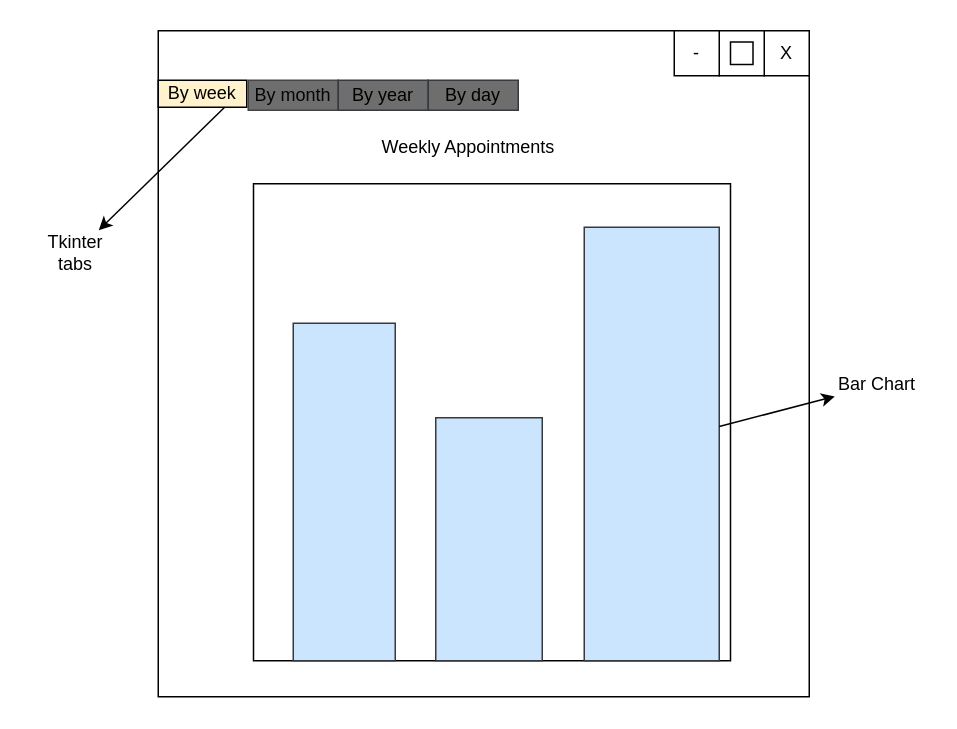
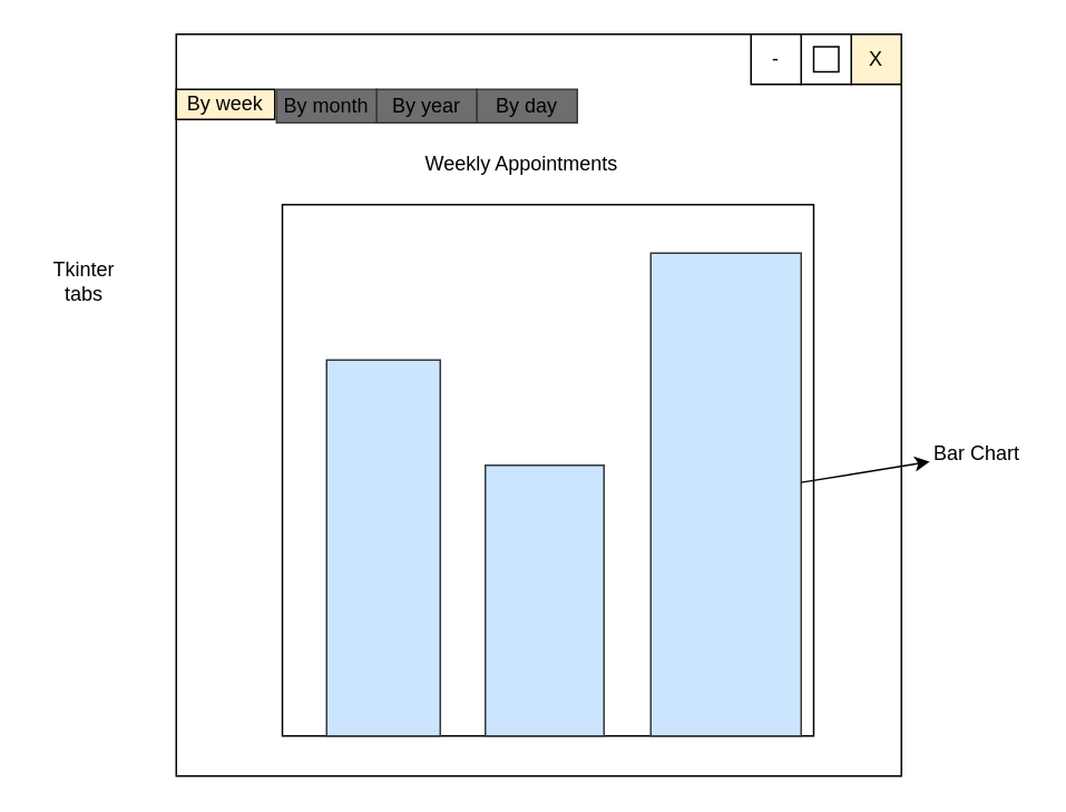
  <mxCell id="0" />
  <mxCell id="1" parent="0" />
  <mxCell id="2" value="" style="whiteSpace=wrap;html=1;" parent="1" vertex="1"><mxGeometry x="105" y="20" width="434" height="444" as="geometry" /></mxCell>
- <mxCell id="3" value="X" style="rounded=0;whiteSpace=wrap;html=1;rotation=0;" parent="1" vertex="1"><mxGeometry x="509" y="20" width="30" height="30" as="geometry" /></mxCell>
+ <mxCell id="3" value="X" style="rounded=0;whiteSpace=wrap;html=1;rotation=0;fillColor=#fff2cc;" parent="1" vertex="1"><mxGeometry x="509" y="20" width="30" height="30" as="geometry" /></mxCell>
  <mxCell id="4" value="" style="rounded=0;whiteSpace=wrap;html=1;" parent="1" vertex="1"><mxGeometry x="479" y="20" width="30" height="30" as="geometry" /></mxCell>
  <mxCell id="5" value="-" style="rounded=0;whiteSpace=wrap;html=1;" parent="1" vertex="1"><mxGeometry x="449" y="20" width="30" height="30" as="geometry" /></mxCell>
  <mxCell id="6" value="By week" style="rounded=0;whiteSpace=wrap;html=1;fillColor=#fff2cc;" parent="1" vertex="1"><mxGeometry x="105" y="53" width="59" height="18" as="geometry" /></mxCell>
  <mxCell id="7" value="By month" style="rounded=0;whiteSpace=wrap;html=1;direction=west;rotation=0;fillColor=light-dark(#6e6e6e, #1a1a1a);fontColor=light-dark(#050505, #c1c1c1);strokeColor=light-dark(#464444, #959595);labelBorderColor=none;" parent="1" vertex="1"><mxGeometry x="165" y="53" width="60" height="20" as="geometry" /></mxCell>
  <mxCell id="8" value="By year" style="rounded=0;whiteSpace=wrap;html=1;rotation=0;fillColor=light-dark(#6e6e6e, #202020);strokeColor=#36393d;" parent="1" vertex="1"><mxGeometry x="225" y="53" width="60" height="20" as="geometry" /></mxCell>
  <mxCell id="9" value="By day" style="rounded=0;whiteSpace=wrap;html=1;rotation=0;fillColor=light-dark(#6e6e6e, #202020);strokeColor=#36393d;" parent="1" vertex="1"><mxGeometry x="285" y="53" width="60" height="20" as="geometry" /></mxCell>
  <mxCell id="10" value="" style="whiteSpace=wrap;html=1;aspect=fixed;rotation=0;" vertex="1" parent="1"><mxGeometry x="486.5" y="27.5" width="15" height="15" as="geometry" /></mxCell>
  <mxCell id="11" value="" style="whiteSpace=wrap;html=1;aspect=fixed;" vertex="1" parent="1"><mxGeometry x="168.5" y="122" width="318" height="318" as="geometry" /></mxCell>
  <mxCell id="12" value="Weekly Appointments" style="text;html=1;align=center;verticalAlign=middle;whiteSpace=wrap;rounded=0;" vertex="1" parent="1"><mxGeometry x="210" y="83" width="204" height="29" as="geometry" /></mxCell>
  <mxCell id="13" value="" style="rounded=0;whiteSpace=wrap;html=1;fillColor=#cce5ff;strokeColor=#36393d;" vertex="1" parent="1"><mxGeometry x="195" y="215" width="68" height="225" as="geometry" /></mxCell>
  <mxCell id="14" value="" style="rounded=0;whiteSpace=wrap;html=1;fillColor=#cce5ff;strokeColor=#36393d;" vertex="1" parent="1"><mxGeometry x="290" y="278" width="71" height="162" as="geometry" /></mxCell>
  <mxCell id="15" value="" style="rounded=0;whiteSpace=wrap;html=1;fillColor=#cce5ff;strokeColor=#36393d;" vertex="1" parent="1"><mxGeometry x="389" y="151" width="90" height="289" as="geometry" /></mxCell>
  <mxCell id="16" value="" style="endArrow=classic;html=1;rounded=0;" edge="1" parent="1" source="15" target="17"><mxGeometry width="50" height="50" relative="1" as="geometry"><mxPoint x="297" y="285" as="sourcePoint" /><mxPoint x="586" y="256" as="targetPoint" /></mxGeometry></mxCell>
- <mxCell id="17" value="Bar Chart&amp;nbsp;" style="text;html=1;align=center;verticalAlign=middle;whiteSpace=wrap;rounded=0;" vertex="1" parent="1"><mxGeometry x="556" y="241" width="60" height="30" as="geometry" /></mxCell>
- <mxCell id="18" value="" style="endArrow=classic;html=1;rounded=0;exitX=0.75;exitY=1;exitDx=0;exitDy=0;" edge="1" parent="1" source="6" target="19"><mxGeometry width="50" height="50" relative="1" as="geometry"><mxPoint x="297" y="285" as="sourcePoint" /><mxPoint x="50" y="168" as="targetPoint" /></mxGeometry></mxCell>
+ <mxCell id="17" value="Bar Chart&amp;nbsp;" style="text;html=1;align=center;verticalAlign=middle;whiteSpace=wrap;rounded=0;" vertex="1" parent="1"><mxGeometry x="556" y="256" width="60" height="30" as="geometry" /></mxCell>
  <mxCell id="19" value="Tkinter tabs" style="text;html=1;align=center;verticalAlign=middle;whiteSpace=wrap;rounded=0;" vertex="1" parent="1"><mxGeometry x="20" y="153" width="60" height="30" as="geometry" /></mxCell>
